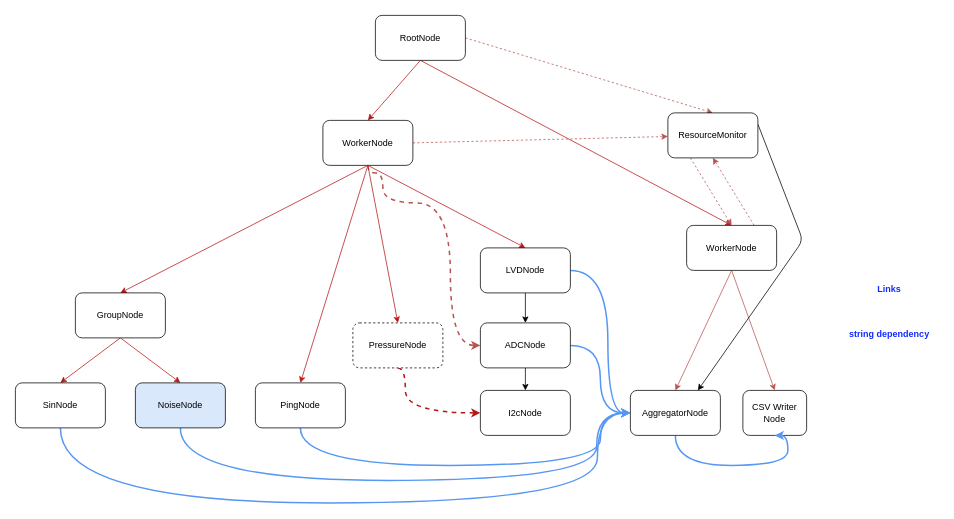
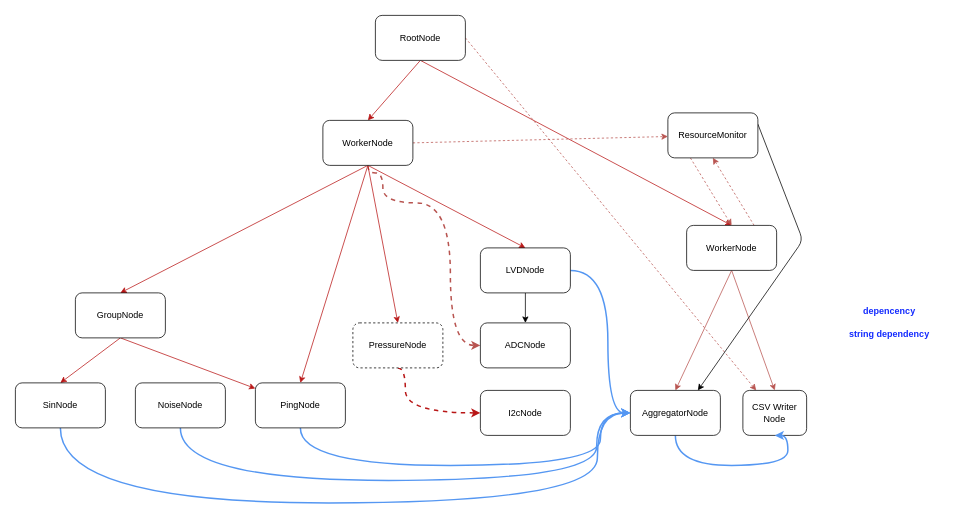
  <mxCell id="0" />
  <mxCell id="1" parent="0" />
  <mxCell id="2" style="edgeStyle=none;html=1;exitX=0.5;exitY=1;exitDx=0;exitDy=0;entryX=0.5;entryY=0;entryDx=0;entryDy=0;fillColor=#f8cecc;strokeColor=#B81616;" parent="1" source="5" target="12" edge="1"><mxGeometry relative="1" as="geometry" /></mxCell>
  <mxCell id="3" style="edgeStyle=none;html=1;exitX=0.5;exitY=1;exitDx=0;exitDy=0;entryX=0.5;entryY=0;entryDx=0;entryDy=0;fillColor=#f8cecc;strokeColor=#B81616;" parent="1" source="5" target="22" edge="1"><mxGeometry relative="1" as="geometry" /></mxCell>
- <mxCell id="4" style="edgeStyle=none;html=1;exitX=1;exitY=0.5;exitDx=0;exitDy=0;entryX=0.5;entryY=0;entryDx=0;entryDy=0;dashed=1;fillColor=#f8cecc;strokeColor=#b85450;" edge="1" parent="1" source="5" target="43"><mxGeometry relative="1" as="geometry" /></mxCell>
+ <mxCell id="4" style="edgeStyle=none;html=1;exitX=1;exitY=0.5;exitDx=0;exitDy=0;dashed=1;fillColor=#f8cecc;strokeColor=#b85450;" edge="1" parent="1" source="5" target="18"><mxGeometry relative="1" as="geometry" /></mxCell>
  <mxCell id="5" value="RootNode" style="rounded=1;whiteSpace=wrap;html=1;" parent="1" vertex="1"><mxGeometry x="500" width="120" height="60" as="geometry" y="20" /></mxCell>
  <mxCell id="6" style="edgeStyle=none;html=1;exitX=0.5;exitY=1;exitDx=0;exitDy=0;entryX=0.5;entryY=0;entryDx=0;entryDy=0;fillColor=#f8cecc;strokeColor=#B81616;" parent="1" source="12" target="15" edge="1"><mxGeometry relative="1" as="geometry" /></mxCell>
  <mxCell id="7" style="edgeStyle=none;html=1;exitX=0.5;exitY=1;exitDx=0;exitDy=0;entryX=0.5;entryY=0;entryDx=0;entryDy=0;fillColor=#f8cecc;strokeColor=#B81616;" parent="1" source="12" target="28" edge="1"><mxGeometry relative="1" as="geometry" /></mxCell>
  <mxCell id="8" style="edgeStyle=none;html=1;exitX=0.5;exitY=1;exitDx=0;exitDy=0;entryX=0.5;entryY=0;entryDx=0;entryDy=0;fillColor=#f8cecc;strokeColor=#B81616;" parent="1" source="12" target="35" edge="1"><mxGeometry relative="1" as="geometry" /></mxCell>
  <mxCell id="9" style="edgeStyle=orthogonalEdgeStyle;curved=1;html=1;exitX=0.5;exitY=1;exitDx=0;exitDy=0;entryX=0;entryY=0.5;entryDx=0;entryDy=0;strokeColor=#b85450;strokeWidth=2;fontColor=#122AFF;fillColor=#f8cecc;dashed=1;" parent="1" source="12" target="32" edge="1"><mxGeometry relative="1" as="geometry"><Array as="points"><mxPoint x="490" y="230" /><mxPoint x="510" y="230" /><mxPoint x="510" y="270" /><mxPoint x="600" y="270" /><mxPoint x="600" y="460" /></Array></mxGeometry></mxCell>
  <mxCell id="10" style="edgeStyle=none;shape=connector;rounded=1;html=1;exitX=0.5;exitY=1;exitDx=0;exitDy=0;entryX=0.5;entryY=0;entryDx=0;entryDy=0;labelBackgroundColor=default;strokeColor=#B81616;fontFamily=Helvetica;fontSize=11;fontColor=default;endArrow=classic;fillColor=#f8cecc;" parent="1" source="12" target="39" edge="1"><mxGeometry relative="1" as="geometry" /></mxCell>
  <mxCell id="11" style="edgeStyle=none;html=1;exitX=1;exitY=0.5;exitDx=0;exitDy=0;dashed=1;fillColor=#f8cecc;strokeColor=#b85450;" edge="1" parent="1" source="12" target="43"><mxGeometry relative="1" as="geometry" /></mxCell>
  <mxCell id="12" value="WorkerNode" style="rounded=1;whiteSpace=wrap;html=1;" parent="1" vertex="1"><mxGeometry x="430" y="160" width="120" height="60" as="geometry" /></mxCell>
  <mxCell id="13" style="edgeStyle=none;html=1;exitX=0.5;exitY=1;exitDx=0;exitDy=0;entryX=0.5;entryY=0;entryDx=0;entryDy=0;fillColor=#f8cecc;strokeColor=#B81616;" parent="1" source="15" target="17" edge="1"><mxGeometry relative="1" as="geometry" /></mxCell>
- <mxCell id="14" style="edgeStyle=none;html=1;exitX=0.5;exitY=1;exitDx=0;exitDy=0;entryX=0.5;entryY=0;entryDx=0;entryDy=0;fillColor=#f8cecc;strokeColor=#B81616;" parent="1" source="15" target="26" edge="1"><mxGeometry relative="1" as="geometry" /></mxCell>
+ <mxCell id="14" style="edgeStyle=none;html=1;exitX=0.5;exitY=1;exitDx=0;exitDy=0;fillColor=#f8cecc;strokeColor=#B81616;" parent="1" source="15" target="28" edge="1"><mxGeometry relative="1" as="geometry" /></mxCell>
  <mxCell id="15" value="GroupNode" style="rounded=1;whiteSpace=wrap;html=1;" parent="1" vertex="1"><mxGeometry x="100" y="390" width="120" height="60" as="geometry" /></mxCell>
  <mxCell id="16" style="edgeStyle=orthogonalEdgeStyle;curved=1;html=1;exitX=0.5;exitY=1;exitDx=0;exitDy=0;entryX=0;entryY=0.5;entryDx=0;entryDy=0;strokeColor=#5597F2;fillColor=#dae8fc;strokeWidth=2;" parent="1" source="17" target="24" edge="1"><mxGeometry relative="1" as="geometry"><Array as="points"><mxPoint x="80" y="670" /><mxPoint x="796" y="670" /><mxPoint x="796" y="550" /></Array></mxGeometry></mxCell>
  <mxCell id="17" value="SinNode" style="rounded=1;whiteSpace=wrap;html=1;" parent="1" vertex="1"><mxGeometry x="20" y="510" width="120" height="60" as="geometry" /></mxCell>
  <mxCell id="18" value="CSV Writer Node" style="rounded=1;whiteSpace=wrap;html=1;" parent="1" vertex="1"><mxGeometry x="990" y="520.03" width="85" height="60" as="geometry" /></mxCell>
  <mxCell id="19" style="edgeStyle=none;html=1;exitX=0.5;exitY=1;exitDx=0;exitDy=0;entryX=0.5;entryY=0;entryDx=0;entryDy=0;fillColor=#f8cecc;strokeColor=#b85450;" parent="1" source="22" target="24" edge="1"><mxGeometry relative="1" as="geometry" /></mxCell>
  <mxCell id="20" style="edgeStyle=none;html=1;exitX=0.5;exitY=1;exitDx=0;exitDy=0;entryX=0.5;entryY=0;entryDx=0;entryDy=0;fillColor=#f8cecc;strokeColor=#b85450;" parent="1" source="22" target="18" edge="1"><mxGeometry relative="1" as="geometry" /></mxCell>
  <mxCell id="21" style="edgeStyle=none;html=1;exitX=0.75;exitY=0;exitDx=0;exitDy=0;entryX=0.5;entryY=1;entryDx=0;entryDy=0;dashed=1;fillColor=#f8cecc;strokeColor=#b85450;" edge="1" parent="1" source="22" target="43"><mxGeometry relative="1" as="geometry" /></mxCell>
  <mxCell id="22" value="WorkerNode" style="rounded=1;whiteSpace=wrap;html=1;" parent="1" vertex="1"><mxGeometry x="915" y="300.03" width="120" height="60" as="geometry" /></mxCell>
  <mxCell id="23" style="edgeStyle=orthogonalEdgeStyle;curved=1;html=1;exitX=0.5;exitY=1;exitDx=0;exitDy=0;entryX=0.5;entryY=1;entryDx=0;entryDy=0;strokeColor=#5597F2;fillColor=#dae8fc;strokeWidth=2;" parent="1" source="24" target="18" edge="1"><mxGeometry relative="1" as="geometry"><Array as="points"><mxPoint x="900" y="620.03" /><mxPoint x="1050" y="620.03" /></Array></mxGeometry></mxCell>
  <mxCell id="24" value="AggregatorNode" style="rounded=1;whiteSpace=wrap;html=1;" parent="1" vertex="1"><mxGeometry x="840" y="520.03" width="120" height="60" as="geometry" /></mxCell>
  <mxCell id="25" style="edgeStyle=orthogonalEdgeStyle;curved=1;html=1;exitX=0.5;exitY=1;exitDx=0;exitDy=0;entryX=0;entryY=0.5;entryDx=0;entryDy=0;strokeColor=#5597F2;fillColor=#dae8fc;strokeWidth=2;" parent="1" source="26" target="24" edge="1"><mxGeometry relative="1" as="geometry"><Array as="points"><mxPoint x="240" y="640" /><mxPoint x="795" y="640" /><mxPoint x="795" y="550" /></Array></mxGeometry></mxCell>
- <mxCell id="26" value="NoiseNode" style="rounded=1;whiteSpace=wrap;html=1;fillColor=#dae8fc;" parent="1" vertex="1"><mxGeometry x="180" y="510" width="120" height="60" as="geometry" /></mxCell>
+ <mxCell id="26" value="NoiseNode" style="rounded=1;whiteSpace=wrap;html=1;" parent="1" vertex="1"><mxGeometry x="180" y="510" width="120" height="60" as="geometry" /></mxCell>
  <mxCell id="27" style="edgeStyle=orthogonalEdgeStyle;curved=1;html=1;exitX=0.5;exitY=1;exitDx=0;exitDy=0;strokeColor=#5597F2;fillColor=#dae8fc;strokeWidth=2;" parent="1" source="28" edge="1"><mxGeometry relative="1" as="geometry"><mxPoint x="840" y="550" as="targetPoint" /><Array as="points"><mxPoint x="400" y="620" /><mxPoint x="800" y="620" /><mxPoint x="800" y="550" /></Array></mxGeometry></mxCell>
  <mxCell id="28" value="PingNode" style="rounded=1;whiteSpace=wrap;html=1;" parent="1" vertex="1"><mxGeometry x="340" y="510" width="120" height="60" as="geometry" /></mxCell>
  <mxCell id="29" value="I2cNode" style="rounded=1;whiteSpace=wrap;html=1;" parent="1" vertex="1"><mxGeometry x="640" y="520.03" width="120" height="60" as="geometry" /></mxCell>
- <mxCell id="30" style="edgeStyle=none;html=1;exitX=0.5;exitY=1;exitDx=0;exitDy=0;entryX=0.5;entryY=0;entryDx=0;entryDy=0;" parent="1" source="32" target="29" edge="1"><mxGeometry relative="1" as="geometry" /></mxCell>
- <mxCell id="31" style="edgeStyle=orthogonalEdgeStyle;curved=1;html=1;exitX=1;exitY=0.5;exitDx=0;exitDy=0;entryX=0;entryY=0.5;entryDx=0;entryDy=0;strokeColor=#5597F2;strokeWidth=2;" parent="1" source="32" target="24" edge="1"><mxGeometry relative="1" as="geometry" /></mxCell>
  <mxCell id="32" value="ADCNode" style="rounded=1;whiteSpace=wrap;html=1;" parent="1" vertex="1"><mxGeometry x="640" y="430.03" width="120" height="60" as="geometry" /></mxCell>
  <mxCell id="33" style="edgeStyle=none;html=1;exitX=0.5;exitY=1;exitDx=0;exitDy=0;entryX=0.5;entryY=0;entryDx=0;entryDy=0;" parent="1" source="35" target="32" edge="1"><mxGeometry relative="1" as="geometry" /></mxCell>
  <mxCell id="34" style="edgeStyle=orthogonalEdgeStyle;curved=1;html=1;exitX=1;exitY=0.5;exitDx=0;exitDy=0;strokeColor=#5597F2;strokeWidth=2;entryX=0;entryY=0.5;entryDx=0;entryDy=0;" parent="1" source="35" target="24" edge="1"><mxGeometry relative="1" as="geometry"><mxPoint x="850" y="550" as="targetPoint" /><Array as="points"><mxPoint x="810" y="360" /><mxPoint x="810" y="550" /></Array></mxGeometry></mxCell>
  <mxCell id="35" value="LVDNode" style="rounded=1;whiteSpace=wrap;html=1;" parent="1" vertex="1"><mxGeometry x="640" y="330.03" width="120" height="60" as="geometry" /></mxCell>
- <mxCell id="36" value="&lt;font color=&quot;#122aff&quot;&gt;Links&lt;/font&gt;" style="text;html=1;align=center;verticalAlign=middle;resizable=0;points=[];autosize=1;strokeColor=none;fillColor=none;fontStyle=1" parent="1" vertex="1"><mxGeometry x="1160" y="370" width="50" height="30" as="geometry" /></mxCell>
+ <mxCell id="37" value="&lt;font color=&quot;#122aff&quot;&gt;depencency&lt;/font&gt;" style="text;html=1;align=center;verticalAlign=middle;resizable=0;points=[];autosize=1;strokeColor=none;fillColor=none;fontStyle=1" parent="1" vertex="1"><mxGeometry x="1140" y="400" width="90" height="30" as="geometry" /></mxCell>
  <mxCell id="38" style="edgeStyle=orthogonalEdgeStyle;curved=1;html=1;exitX=0.5;exitY=1;exitDx=0;exitDy=0;dashed=1;strokeColor=#B81616;strokeWidth=2;fontColor=#122AFF;" parent="1" source="39" target="29" edge="1"><mxGeometry relative="1" as="geometry"><Array as="points"><mxPoint x="540" y="490" /><mxPoint x="540" y="550" /></Array></mxGeometry></mxCell>
  <mxCell id="39" value="PressureNode" style="rounded=1;whiteSpace=wrap;html=1;dashed=1;" parent="1" vertex="1"><mxGeometry x="470" y="430.03" width="120" height="60" as="geometry" /></mxCell>
  <mxCell id="40" value="&lt;font color=&quot;#122aff&quot;&gt;string dependency&lt;/font&gt;" style="text;html=1;align=center;verticalAlign=middle;resizable=0;points=[];autosize=1;strokeColor=none;fillColor=none;fontStyle=1" parent="1" vertex="1"><mxGeometry x="1120" y="430.03" width="130" height="30" as="geometry" /></mxCell>
  <mxCell id="41" style="edgeStyle=none;html=1;exitX=0.25;exitY=1;exitDx=0;exitDy=0;entryX=0.5;entryY=0;entryDx=0;entryDy=0;dashed=1;fillColor=#f8cecc;strokeColor=#b85450;" edge="1" parent="1" source="43" target="22"><mxGeometry relative="1" as="geometry" /></mxCell>
  <mxCell id="42" style="edgeStyle=none;html=1;exitX=1;exitY=0.25;exitDx=0;exitDy=0;entryX=0.75;entryY=0;entryDx=0;entryDy=0;" edge="1" parent="1" source="43" target="24"><mxGeometry relative="1" as="geometry"><Array as="points"><mxPoint x="1070" y="320" /></Array></mxGeometry></mxCell>
  <mxCell id="43" value="ResourceMonitor" style="rounded=1;whiteSpace=wrap;html=1;" vertex="1" parent="1"><mxGeometry x="890" y="150" width="120" height="60" as="geometry" /></mxCell>
